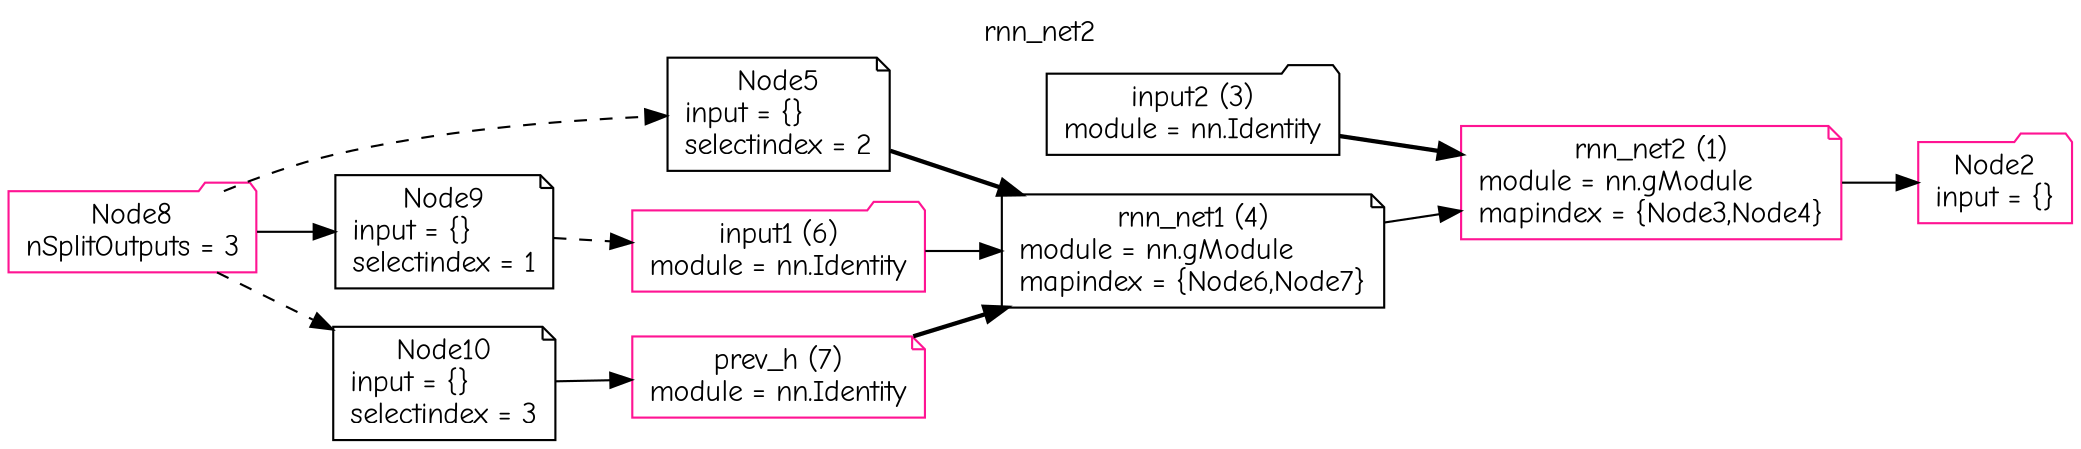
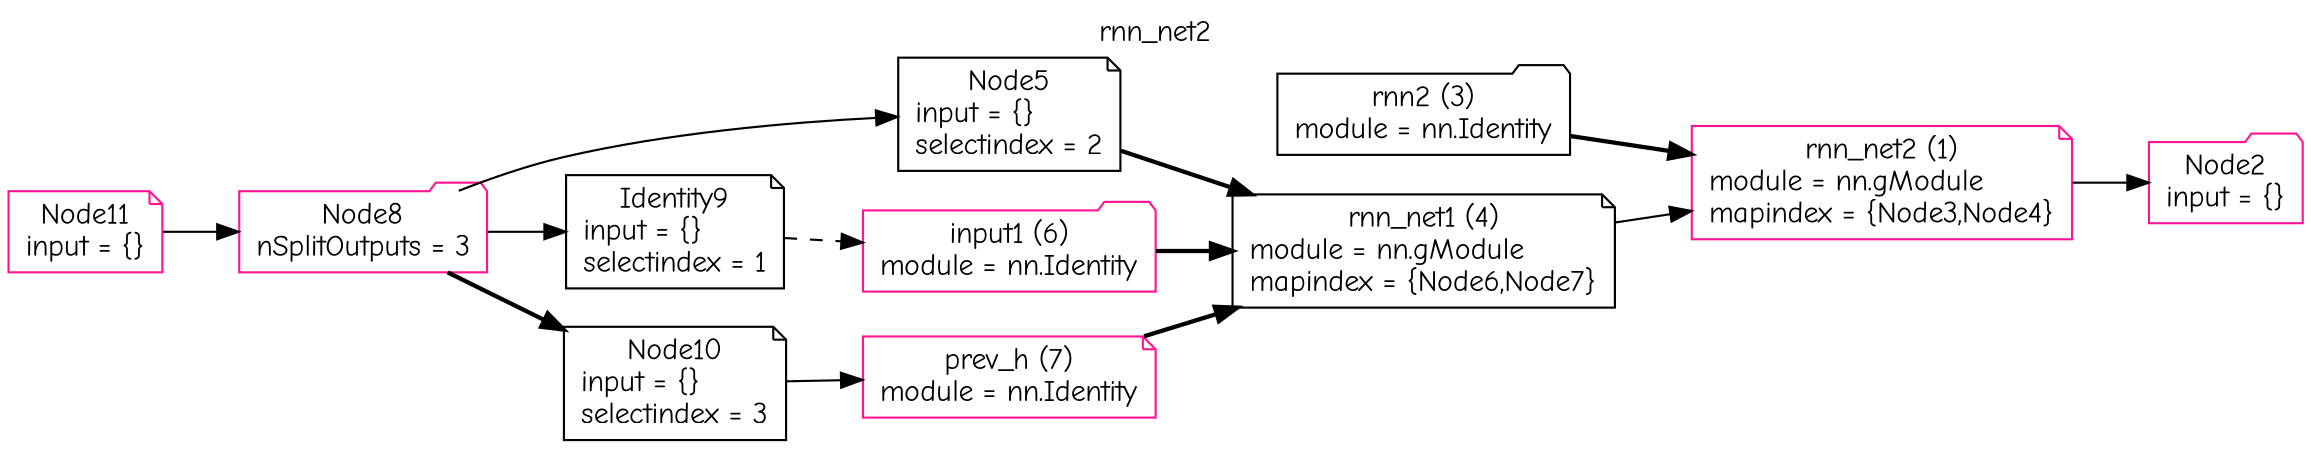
  digraph {
    fontname="Comic Neue"
    label=rnn_net2
    labelloc=t
    rankdir=LR
    node [color=deeppink fontname="Comic Neue" shape=note]
    edge [fontname="Comic Neue" style=solid]
    n1 [label="rnn_net2 (1)\nmodule = nn.gModule\lmapindex = {Node3,Node4}"]
    n2 [label="Node2\ninput = {}" shape=folder]
-   n3 [color=black label="input2 (3)\nmodule = nn.Identity" shape=folder]
+   n3 [color=black label="rnn2 (3)\nmodule = nn.Identity" shape=folder]
    n4 [color=black label="rnn_net1 (4)\nmodule = nn.gModule\lmapindex = {Node6,Node7}"]
    n5 [color=black label="Node5\ninput = {}\lselectindex = 2"]
    n6 [label="input1 (6)\nmodule = nn.Identity" shape=folder]
    n7 [label="prev_h (7)\nmodule = nn.Identity"]
    n8 [label="Node8\nnSplitOutputs = 3" shape=folder]
-   n9 [color=black label="Node9\ninput = {}\lselectindex = 1"]
+   n9 [color=black label="Identity9\ninput = {}\lselectindex = 1"]
    n10 [color=black label="Node10\ninput = {}\lselectindex = 3"]
+   n11 [label="Node11\ninput = {}"]
    n1 -> n2
    n3 -> n1 [style=bold]
    n4 -> n1
    n5 -> n4 [style=bold]
-   n6 -> n4
+   n6 -> n4 [style=bold]
    n7 -> n4 [style=bold]
-   n8 -> n5 [style=dashed]
+   n8 -> n5
    n8 -> n9
-   n8 -> n10 [style=dashed]
+   n8 -> n10 [style=bold]
    n9 -> n6 [style=dashed]
    n10 -> n7
+   n11 -> n8
  }
